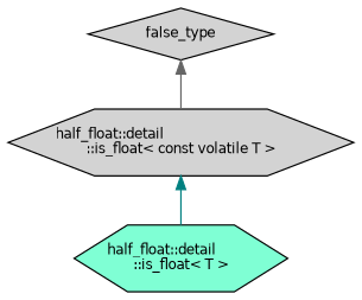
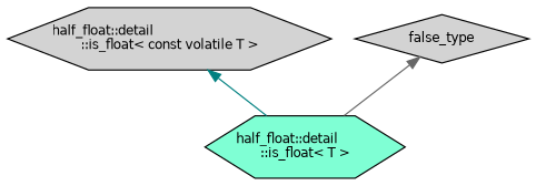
  digraph {
    node [color=black fillcolor=lightgrey fontname=Helvetica fontsize=10 shape=hexagon style=filled]
    edge [dir=back fontname=Helvetica fontsize=10 labelfontname=Helvetica labelfontsize=10 style=solid]
    n1 [fontcolor=black height=0.2 label="half_float::detail\l::is_float\< const volatile T \>" width=0.4]
    n2 [fillcolor=aquamarine height=0.2 label="half_float::detail\l::is_float\< T \>" width=0.4]
    n3 [height=0.2 label=false_type shape=diamond width=0.4]
    n1 -> n2 [color=teal]
-   n3 -> n1 [color=gray40]
+   n3 -> n2 [color=gray40]
  }
